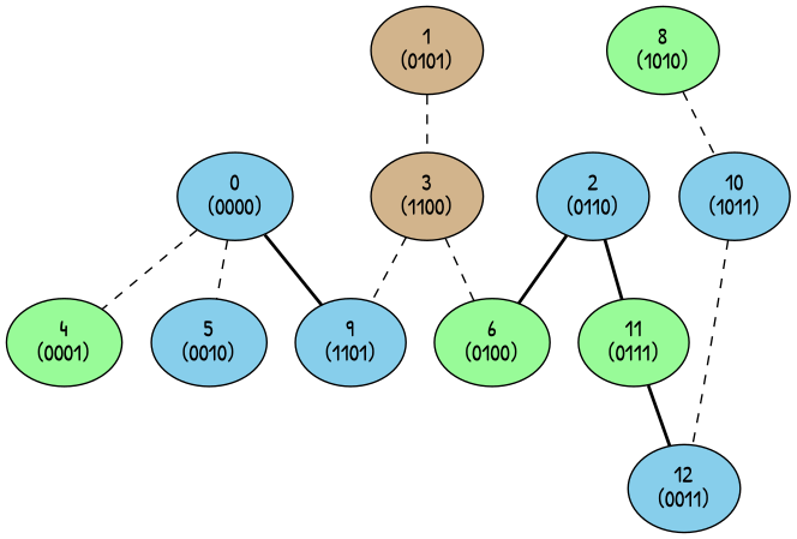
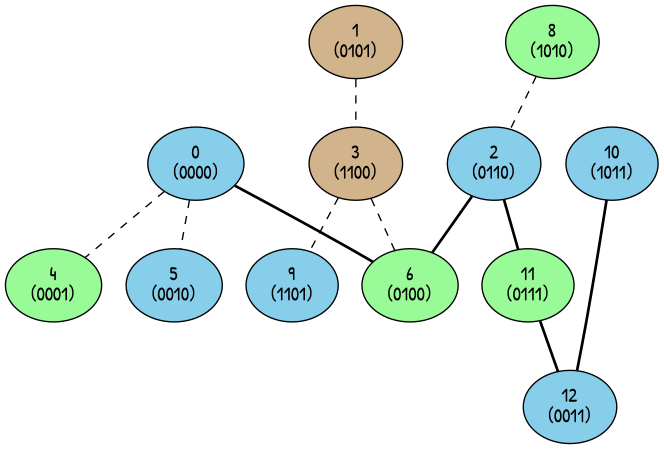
  graph {
    fontname="Patrick Hand"
    node [fillcolor=skyblue fontname="Patrick Hand" style=filled]
    edge [fontname="Patrick Hand" style=dashed]
    "4\n(0001)" [fillcolor=palegreen]
    "0\n(0000)"
    "5\n(0010)"
    "6\n(0100)" [fillcolor=palegreen]
    "1\n(0101)" [fillcolor=tan]
    "3\n(1100)" [fillcolor=tan]
    "2\n(0110)"
    "11\n(0111)" [fillcolor=palegreen]
    "12\n(0011)"
    "9\n(1101)"
    "8\n(1010)" [fillcolor=palegreen]
    "10\n(1011)"
    "0\n(0000)" -- "4\n(0001)"
    "0\n(0000)" -- "5\n(0010)"
-   "0\n(0000)" -- "9\n(1101)" [style=bold]
+   "0\n(0000)" -- "6\n(0100)" [style=bold]
    "1\n(0101)" -- "3\n(1100)"
    "3\n(1100)" -- "6\n(0100)"
    "3\n(1100)" -- "9\n(1101)"
    "2\n(0110)" -- "6\n(0100)" [style=bold]
    "2\n(0110)" -- "11\n(0111)" [style=bold]
    "11\n(0111)" -- "12\n(0011)" [style=bold]
-   "8\n(1010)" -- "10\n(1011)"
-   "10\n(1011)" -- "12\n(0011)"
+   "8\n(1010)" -- "2\n(0110)"
+   "10\n(1011)" -- "12\n(0011)" [style=bold]
  }
